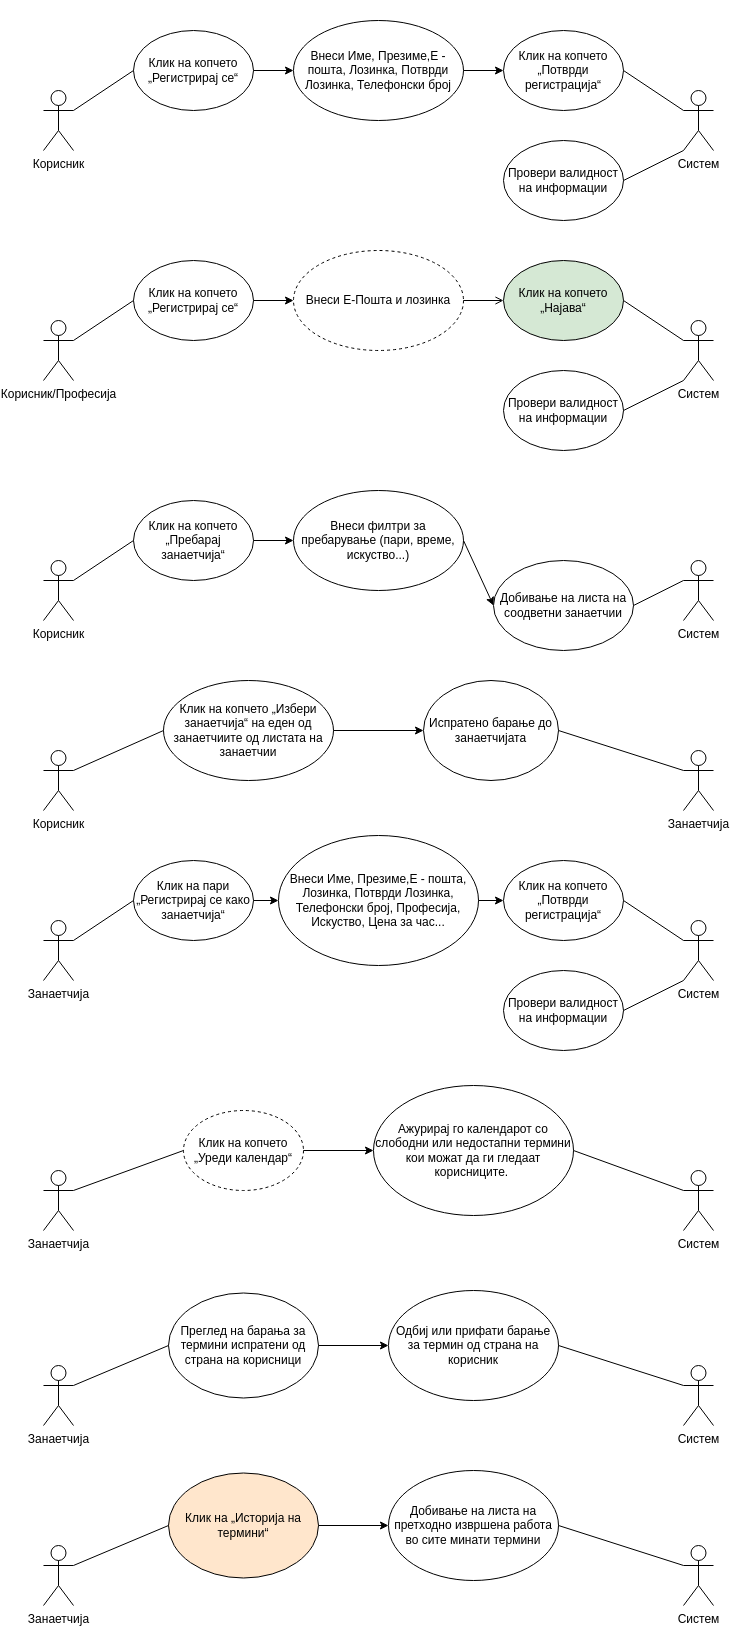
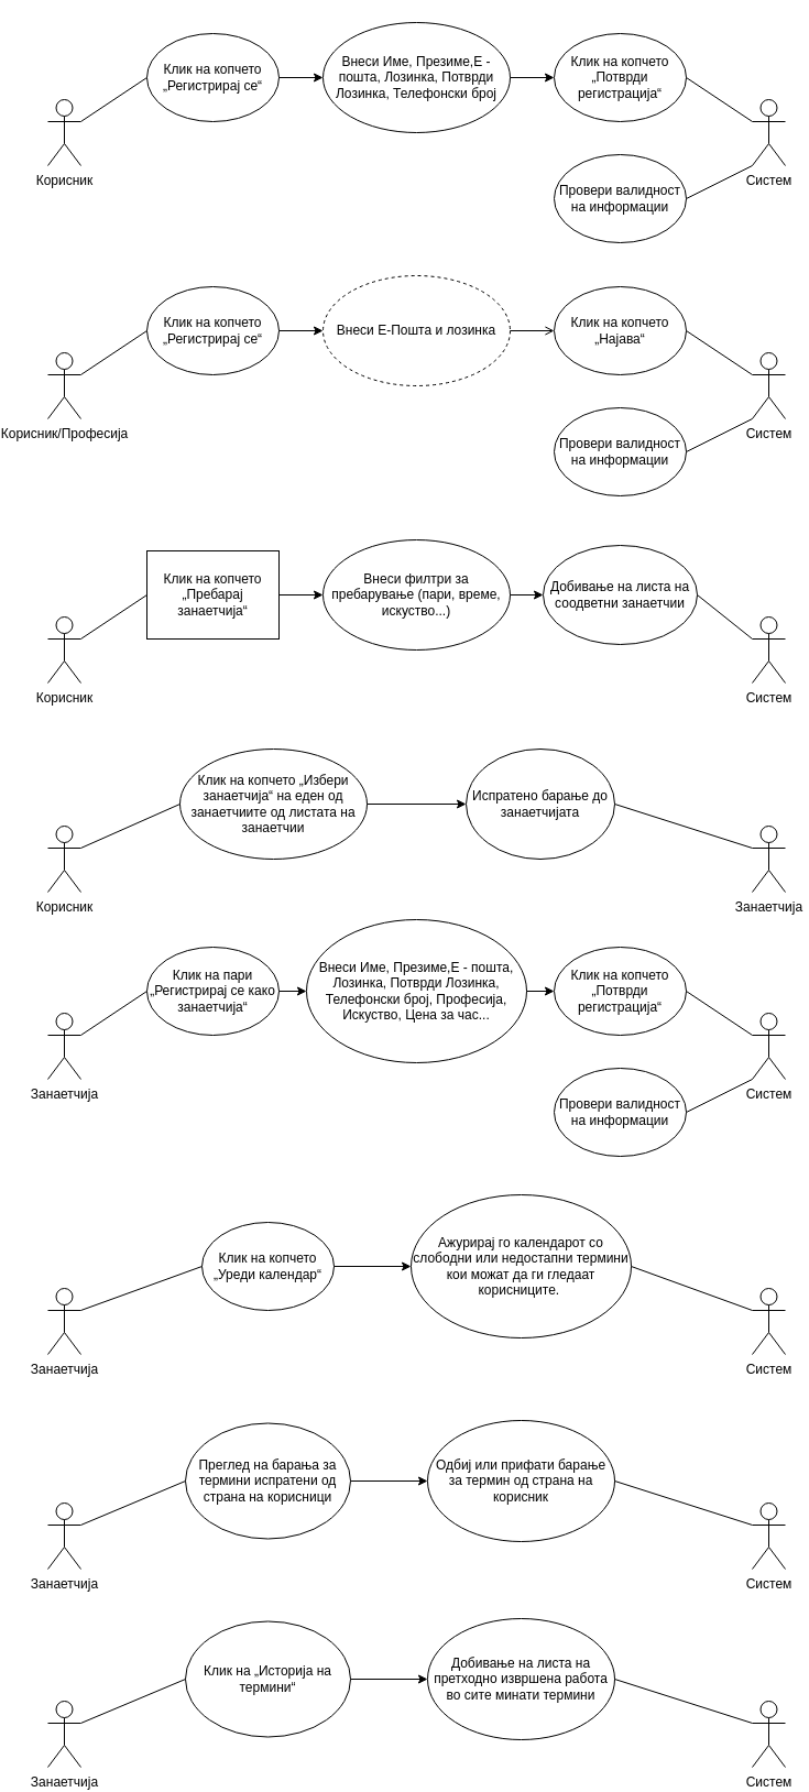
  <mxCell id="0" />
  <mxCell id="1" parent="0" />
  <mxCell id="2" value="Корисник" style="shape=umlActor;verticalLabelPosition=bottom;verticalAlign=top;html=1;outlineConnect=0;" parent="1" vertex="1"><mxGeometry x="20" y="90" width="30" height="60" as="geometry" /></mxCell>
  <mxCell id="3" value="Клик на копчето „Регистрирај се“" style="ellipse;whiteSpace=wrap;html=1;" parent="1" vertex="1"><mxGeometry x="110" y="30" width="120" height="80" as="geometry" /></mxCell>
  <mxCell id="4" value="Внеси Име, Презиме,Е - пошта, Лозинка, Потврди Лозинка, Телефонски број" style="ellipse;whiteSpace=wrap;html=1;" parent="1" vertex="1"><mxGeometry x="270" y="20" width="170" height="100" as="geometry" /></mxCell>
  <mxCell id="5" value="Клик на копчето „Потврди регистрација“" style="ellipse;whiteSpace=wrap;html=1;" parent="1" vertex="1"><mxGeometry x="480" y="30" width="120" height="80" as="geometry" /></mxCell>
  <mxCell id="6" value="Систем" style="shape=umlActor;verticalLabelPosition=bottom;verticalAlign=top;html=1;outlineConnect=0;" parent="1" vertex="1"><mxGeometry x="660" y="90" width="30" height="60" as="geometry" /></mxCell>
  <mxCell id="7" value="" style="endArrow=classic;html=1;rounded=0;exitX=1;exitY=0.5;exitDx=0;exitDy=0;entryX=0;entryY=0.5;entryDx=0;entryDy=0;" parent="1" source="3" target="4" edge="1"><mxGeometry width="50" height="50" relative="1" as="geometry"><mxPoint x="230" y="160" as="sourcePoint" /><mxPoint x="280" y="110" as="targetPoint" /></mxGeometry></mxCell>
  <mxCell id="8" value="" style="endArrow=classic;html=1;rounded=0;exitX=1;exitY=0.5;exitDx=0;exitDy=0;entryX=0;entryY=0.5;entryDx=0;entryDy=0;" parent="1" source="4" target="5" edge="1"><mxGeometry width="50" height="50" relative="1" as="geometry"><mxPoint x="310" y="240" as="sourcePoint" /><mxPoint x="360" y="190" as="targetPoint" /></mxGeometry></mxCell>
  <mxCell id="9" value="" style="endArrow=none;html=1;rounded=0;entryX=0;entryY=0.5;entryDx=0;entryDy=0;exitX=1;exitY=0.333;exitDx=0;exitDy=0;exitPerimeter=0;" parent="1" source="2" target="3" edge="1"><mxGeometry width="50" height="50" relative="1" as="geometry"><mxPoint x="310" y="280" as="sourcePoint" /><mxPoint x="360" y="230" as="targetPoint" /></mxGeometry></mxCell>
  <mxCell id="10" value="" style="endArrow=none;html=1;rounded=0;entryX=1;entryY=0.5;entryDx=0;entryDy=0;exitX=0;exitY=0.333;exitDx=0;exitDy=0;exitPerimeter=0;" parent="1" source="6" target="5" edge="1"><mxGeometry width="50" height="50" relative="1" as="geometry"><mxPoint x="310" y="280" as="sourcePoint" /><mxPoint x="360" y="230" as="targetPoint" /></mxGeometry></mxCell>
  <mxCell id="11" value="Корисник/Професија" style="shape=umlActor;verticalLabelPosition=bottom;verticalAlign=top;html=1;outlineConnect=0;" parent="1" vertex="1"><mxGeometry x="20" y="320" width="30" height="60" as="geometry" /></mxCell>
  <mxCell id="12" value="Клик на копчето „Регистрирај се“" style="ellipse;whiteSpace=wrap;html=1;" parent="1" vertex="1"><mxGeometry x="110" y="260" width="120" height="80" as="geometry" /></mxCell>
  <mxCell id="13" value="Внеси Е-Пошта и лозинка" style="ellipse;whiteSpace=wrap;html=1;dashed=1;" parent="1" vertex="1"><mxGeometry x="270" y="250" width="170" height="100" as="geometry" /></mxCell>
- <mxCell id="14" value="Клик на копчето „Најава“" style="ellipse;whiteSpace=wrap;html=1;fillColor=#d5e8d4;" parent="1" vertex="1"><mxGeometry x="480" y="260" width="120" height="80" as="geometry" /></mxCell>
+ <mxCell id="14" value="Клик на копчето „Најава“" style="ellipse;whiteSpace=wrap;html=1;" parent="1" vertex="1"><mxGeometry x="480" y="260" width="120" height="80" as="geometry" /></mxCell>
  <mxCell id="15" value="Систем" style="shape=umlActor;verticalLabelPosition=bottom;verticalAlign=top;html=1;outlineConnect=0;" parent="1" vertex="1"><mxGeometry x="660" y="320" width="30" height="60" as="geometry" /></mxCell>
  <mxCell id="16" value="" style="endArrow=classic;html=1;rounded=0;exitX=1;exitY=0.5;exitDx=0;exitDy=0;entryX=0;entryY=0.5;entryDx=0;entryDy=0;" parent="1" source="12" target="13" edge="1"><mxGeometry width="50" height="50" relative="1" as="geometry"><mxPoint x="230" y="390" as="sourcePoint" /><mxPoint x="280" y="340" as="targetPoint" /></mxGeometry></mxCell>
  <mxCell id="17" value="" style="endArrow=open;html=1;rounded=0;exitX=1;exitY=0.5;exitDx=0;exitDy=0;entryX=0;entryY=0.5;entryDx=0;entryDy=0;" parent="1" source="13" target="14" edge="1"><mxGeometry width="50" height="50" relative="1" as="geometry"><mxPoint x="310" y="470" as="sourcePoint" /><mxPoint x="360" y="420" as="targetPoint" /></mxGeometry></mxCell>
  <mxCell id="18" value="" style="endArrow=none;html=1;rounded=0;entryX=0;entryY=0.5;entryDx=0;entryDy=0;exitX=1;exitY=0.333;exitDx=0;exitDy=0;exitPerimeter=0;" parent="1" source="11" target="12" edge="1"><mxGeometry width="50" height="50" relative="1" as="geometry"><mxPoint x="310" y="510" as="sourcePoint" /><mxPoint x="360" y="460" as="targetPoint" /></mxGeometry></mxCell>
  <mxCell id="19" value="" style="endArrow=none;html=1;rounded=0;entryX=1;entryY=0.5;entryDx=0;entryDy=0;exitX=0;exitY=0.333;exitDx=0;exitDy=0;exitPerimeter=0;" parent="1" source="15" target="14" edge="1"><mxGeometry width="50" height="50" relative="1" as="geometry"><mxPoint x="310" y="510" as="sourcePoint" /><mxPoint x="360" y="460" as="targetPoint" /></mxGeometry></mxCell>
  <mxCell id="20" value="Провери валидност на информации" style="ellipse;whiteSpace=wrap;html=1;" parent="1" vertex="1"><mxGeometry x="480" y="140" width="120" height="80" as="geometry" /></mxCell>
  <mxCell id="21" value="" style="endArrow=none;html=1;rounded=0;entryX=0;entryY=1;entryDx=0;entryDy=0;entryPerimeter=0;exitX=1;exitY=0.5;exitDx=0;exitDy=0;" parent="1" source="20" target="6" edge="1"><mxGeometry width="50" height="50" relative="1" as="geometry"><mxPoint x="310" y="260" as="sourcePoint" /><mxPoint x="360" y="210" as="targetPoint" /></mxGeometry></mxCell>
  <mxCell id="22" value="Провери валидност на информации" style="ellipse;whiteSpace=wrap;html=1;" parent="1" vertex="1"><mxGeometry x="480" y="370" width="120" height="80" as="geometry" /></mxCell>
  <mxCell id="23" value="" style="endArrow=none;html=1;rounded=0;entryX=0;entryY=1;entryDx=0;entryDy=0;entryPerimeter=0;exitX=1;exitY=0.5;exitDx=0;exitDy=0;" parent="1" source="22" target="15" edge="1"><mxGeometry width="50" height="50" relative="1" as="geometry"><mxPoint x="310" y="300" as="sourcePoint" /><mxPoint x="360" y="250" as="targetPoint" /></mxGeometry></mxCell>
  <mxCell id="24" value="Корисник" style="shape=umlActor;verticalLabelPosition=bottom;verticalAlign=top;html=1;outlineConnect=0;" parent="1" vertex="1"><mxGeometry x="20" y="560" width="30" height="60" as="geometry" /></mxCell>
- <mxCell id="25" value="Клик на копчето „Пребарај занаетчија“" style="ellipse;whiteSpace=wrap;html=1;" parent="1" vertex="1"><mxGeometry x="110" y="500" width="120" height="80" as="geometry" /></mxCell>
+ <mxCell id="25" value="Клик на копчето „Пребарај занаетчија“" style="whiteSpace=wrap;html=1;rounded=0;" parent="1" vertex="1"><mxGeometry x="110" y="500" width="120" height="80" as="geometry" /></mxCell>
  <mxCell id="26" value="Внеси филтри за пребарување (пари, време, искуство...)" style="ellipse;whiteSpace=wrap;html=1;" parent="1" vertex="1"><mxGeometry x="270" y="490" width="170" height="100" as="geometry" /></mxCell>
- <mxCell id="27" value="Добивање на листа на соодветни занаетчии" style="ellipse;whiteSpace=wrap;html=1;" parent="1" vertex="1"><mxGeometry x="470" y="560" width="140" height="90" as="geometry" /></mxCell>
+ <mxCell id="27" value="Добивање на листа на соодветни занаетчии" style="ellipse;whiteSpace=wrap;html=1;" parent="1" vertex="1"><mxGeometry x="470" y="495" width="140" height="90" as="geometry" /></mxCell>
  <mxCell id="28" value="Систем" style="shape=umlActor;verticalLabelPosition=bottom;verticalAlign=top;html=1;outlineConnect=0;" parent="1" vertex="1"><mxGeometry x="660" y="560" width="30" height="60" as="geometry" /></mxCell>
  <mxCell id="29" value="" style="endArrow=classic;html=1;rounded=0;exitX=1;exitY=0.5;exitDx=0;exitDy=0;entryX=0;entryY=0.5;entryDx=0;entryDy=0;" parent="1" source="25" target="26" edge="1"><mxGeometry width="50" height="50" relative="1" as="geometry"><mxPoint x="230" y="630" as="sourcePoint" /><mxPoint x="280" y="580" as="targetPoint" /></mxGeometry></mxCell>
  <mxCell id="30" value="" style="endArrow=classic;html=1;rounded=0;exitX=1;exitY=0.5;exitDx=0;exitDy=0;entryX=0;entryY=0.5;entryDx=0;entryDy=0;" parent="1" source="26" target="27" edge="1"><mxGeometry width="50" height="50" relative="1" as="geometry"><mxPoint x="310" y="710" as="sourcePoint" /><mxPoint x="360" y="660" as="targetPoint" /></mxGeometry></mxCell>
  <mxCell id="31" value="" style="endArrow=none;html=1;rounded=0;entryX=0;entryY=0.5;entryDx=0;entryDy=0;exitX=1;exitY=0.333;exitDx=0;exitDy=0;exitPerimeter=0;" parent="1" source="24" target="25" edge="1"><mxGeometry width="50" height="50" relative="1" as="geometry"><mxPoint x="310" y="750" as="sourcePoint" /><mxPoint x="360" y="700" as="targetPoint" /></mxGeometry></mxCell>
  <mxCell id="32" value="" style="endArrow=none;html=1;rounded=0;entryX=1;entryY=0.5;entryDx=0;entryDy=0;exitX=0;exitY=0.333;exitDx=0;exitDy=0;exitPerimeter=0;" parent="1" source="28" target="27" edge="1"><mxGeometry width="50" height="50" relative="1" as="geometry"><mxPoint x="310" y="750" as="sourcePoint" /><mxPoint x="360" y="700" as="targetPoint" /></mxGeometry></mxCell>
  <mxCell id="33" value="Корисник" style="shape=umlActor;verticalLabelPosition=bottom;verticalAlign=top;html=1;outlineConnect=0;" parent="1" vertex="1"><mxGeometry x="20" y="750" width="30" height="60" as="geometry" /></mxCell>
  <mxCell id="34" value="Клик на копчето „Избери занаетчија“ на еден од занаетчиите од листата на занаетчии" style="ellipse;whiteSpace=wrap;html=1;" parent="1" vertex="1"><mxGeometry x="140" y="680" width="170" height="100" as="geometry" /></mxCell>
  <mxCell id="35" value="Испратено барање до занаетчијата" style="ellipse;whiteSpace=wrap;html=1;" parent="1" vertex="1"><mxGeometry x="400" y="680" width="135" height="100" as="geometry" /></mxCell>
  <mxCell id="36" value="Занаетчија" style="shape=umlActor;verticalLabelPosition=bottom;verticalAlign=top;html=1;outlineConnect=0;" parent="1" vertex="1"><mxGeometry x="660" y="750" width="30" height="60" as="geometry" /></mxCell>
  <mxCell id="37" value="" style="endArrow=classic;html=1;rounded=0;exitX=1;exitY=0.5;exitDx=0;exitDy=0;entryX=0;entryY=0.5;entryDx=0;entryDy=0;" parent="1" source="34" target="35" edge="1"><mxGeometry width="50" height="50" relative="1" as="geometry"><mxPoint x="230" y="820" as="sourcePoint" /><mxPoint x="280" y="770" as="targetPoint" /></mxGeometry></mxCell>
  <mxCell id="38" value="" style="endArrow=none;html=1;rounded=0;entryX=0;entryY=0.5;entryDx=0;entryDy=0;exitX=1;exitY=0.333;exitDx=0;exitDy=0;exitPerimeter=0;" parent="1" source="33" target="34" edge="1"><mxGeometry width="50" height="50" relative="1" as="geometry"><mxPoint x="310" y="940" as="sourcePoint" /><mxPoint x="360" y="890" as="targetPoint" /></mxGeometry></mxCell>
  <mxCell id="39" value="" style="endArrow=none;html=1;rounded=0;entryX=1;entryY=0.5;entryDx=0;entryDy=0;exitX=0;exitY=0.333;exitDx=0;exitDy=0;exitPerimeter=0;" parent="1" source="36" target="35" edge="1"><mxGeometry width="50" height="50" relative="1" as="geometry"><mxPoint x="310" y="940" as="sourcePoint" /><mxPoint x="610" y="730" as="targetPoint" /></mxGeometry></mxCell>
  <mxCell id="40" value="Занаетчија" style="shape=umlActor;verticalLabelPosition=bottom;verticalAlign=top;html=1;outlineConnect=0;" parent="1" vertex="1"><mxGeometry x="20" y="920" width="30" height="60" as="geometry" /></mxCell>
  <mxCell id="41" value="Клик на пари „Регистрирај се како занаетчија“" style="ellipse;whiteSpace=wrap;html=1;" parent="1" vertex="1"><mxGeometry x="110" y="860" width="120" height="80" as="geometry" /></mxCell>
  <mxCell id="42" value="Внеси Име, Презиме,Е - пошта, Лозинка, Потврди Лозинка, Телефонски број, Професија, Искуство, Цена за час..." style="ellipse;whiteSpace=wrap;html=1;" parent="1" vertex="1"><mxGeometry x="255" y="835" width="200" height="130" as="geometry" /></mxCell>
  <mxCell id="43" value="Клик на копчето „Потврди регистрација“" style="ellipse;whiteSpace=wrap;html=1;" parent="1" vertex="1"><mxGeometry x="480" y="860" width="120" height="80" as="geometry" /></mxCell>
  <mxCell id="44" value="Систем" style="shape=umlActor;verticalLabelPosition=bottom;verticalAlign=top;html=1;outlineConnect=0;" parent="1" vertex="1"><mxGeometry x="660" y="920" width="30" height="60" as="geometry" /></mxCell>
  <mxCell id="45" value="" style="endArrow=classic;html=1;rounded=0;exitX=1;exitY=0.5;exitDx=0;exitDy=0;entryX=0;entryY=0.5;entryDx=0;entryDy=0;" parent="1" source="41" target="42" edge="1"><mxGeometry width="50" height="50" relative="1" as="geometry"><mxPoint x="230" y="990" as="sourcePoint" /><mxPoint x="280" y="940" as="targetPoint" /></mxGeometry></mxCell>
  <mxCell id="46" value="" style="endArrow=classic;html=1;rounded=0;exitX=1;exitY=0.5;exitDx=0;exitDy=0;entryX=0;entryY=0.5;entryDx=0;entryDy=0;" parent="1" source="42" target="43" edge="1"><mxGeometry width="50" height="50" relative="1" as="geometry"><mxPoint x="310" y="1070" as="sourcePoint" /><mxPoint x="360" y="1020" as="targetPoint" /></mxGeometry></mxCell>
  <mxCell id="47" value="" style="endArrow=none;html=1;rounded=0;entryX=0;entryY=0.5;entryDx=0;entryDy=0;exitX=1;exitY=0.333;exitDx=0;exitDy=0;exitPerimeter=0;" parent="1" source="40" target="41" edge="1"><mxGeometry width="50" height="50" relative="1" as="geometry"><mxPoint x="310" y="1110" as="sourcePoint" /><mxPoint x="360" y="1060" as="targetPoint" /></mxGeometry></mxCell>
  <mxCell id="48" value="" style="endArrow=none;html=1;rounded=0;entryX=1;entryY=0.5;entryDx=0;entryDy=0;exitX=0;exitY=0.333;exitDx=0;exitDy=0;exitPerimeter=0;" parent="1" source="44" target="43" edge="1"><mxGeometry width="50" height="50" relative="1" as="geometry"><mxPoint x="310" y="1110" as="sourcePoint" /><mxPoint x="360" y="1060" as="targetPoint" /></mxGeometry></mxCell>
  <mxCell id="49" value="Провери валидност на информации" style="ellipse;whiteSpace=wrap;html=1;" parent="1" vertex="1"><mxGeometry x="480" y="970" width="120" height="80" as="geometry" /></mxCell>
  <mxCell id="50" value="" style="endArrow=none;html=1;rounded=0;entryX=0;entryY=1;entryDx=0;entryDy=0;entryPerimeter=0;exitX=1;exitY=0.5;exitDx=0;exitDy=0;" parent="1" source="49" target="44" edge="1"><mxGeometry width="50" height="50" relative="1" as="geometry"><mxPoint x="310" y="1090" as="sourcePoint" /><mxPoint x="360" y="1040" as="targetPoint" /></mxGeometry></mxCell>
  <mxCell id="51" value="Занаетчија" style="shape=umlActor;verticalLabelPosition=bottom;verticalAlign=top;html=1;outlineConnect=0;" parent="1" vertex="1"><mxGeometry x="20" y="1170" width="30" height="60" as="geometry" /></mxCell>
- <mxCell id="52" value="Клик на копчето „Уреди календар“" style="ellipse;whiteSpace=wrap;html=1;dashed=1;" parent="1" vertex="1"><mxGeometry x="160" y="1110" width="120" height="80" as="geometry" /></mxCell>
+ <mxCell id="52" value="Клик на копчето „Уреди календар“" style="ellipse;whiteSpace=wrap;html=1;" parent="1" vertex="1"><mxGeometry x="160" y="1110" width="120" height="80" as="geometry" /></mxCell>
  <mxCell id="53" value="Ажурирај го календарот со слободни или недостапни термини кои можат да ги гледаат корисниците.&amp;nbsp;" style="ellipse;whiteSpace=wrap;html=1;" parent="1" vertex="1"><mxGeometry x="350" y="1085" width="200" height="130" as="geometry" /></mxCell>
  <mxCell id="54" value="Систем" style="shape=umlActor;verticalLabelPosition=bottom;verticalAlign=top;html=1;outlineConnect=0;" parent="1" vertex="1"><mxGeometry x="660" y="1170" width="30" height="60" as="geometry" /></mxCell>
  <mxCell id="55" value="" style="endArrow=classic;html=1;rounded=0;exitX=1;exitY=0.5;exitDx=0;exitDy=0;entryX=0;entryY=0.5;entryDx=0;entryDy=0;" parent="1" source="52" target="53" edge="1"><mxGeometry width="50" height="50" relative="1" as="geometry"><mxPoint x="230" y="1240" as="sourcePoint" /><mxPoint x="310" y="1150" as="targetPoint" /></mxGeometry></mxCell>
  <mxCell id="56" value="" style="endArrow=none;html=1;rounded=0;entryX=0;entryY=0.5;entryDx=0;entryDy=0;exitX=1;exitY=0.333;exitDx=0;exitDy=0;exitPerimeter=0;" parent="1" source="51" target="52" edge="1"><mxGeometry width="50" height="50" relative="1" as="geometry"><mxPoint x="310" y="1360" as="sourcePoint" /><mxPoint x="360" y="1310" as="targetPoint" /></mxGeometry></mxCell>
  <mxCell id="57" value="" style="endArrow=none;html=1;rounded=0;exitX=0;exitY=0.333;exitDx=0;exitDy=0;exitPerimeter=0;entryX=1;entryY=0.5;entryDx=0;entryDy=0;" parent="1" source="54" target="53" edge="1"><mxGeometry width="50" height="50" relative="1" as="geometry"><mxPoint x="310" y="1360" as="sourcePoint" /><mxPoint x="580" y="1130" as="targetPoint" /></mxGeometry></mxCell>
  <mxCell id="58" value="Занаетчија" style="shape=umlActor;verticalLabelPosition=bottom;verticalAlign=top;html=1;outlineConnect=0;" parent="1" vertex="1"><mxGeometry x="20" y="1365" width="30" height="60" as="geometry" /></mxCell>
  <mxCell id="59" value="Преглед на барања за термини испратени од страна на корисници" style="ellipse;whiteSpace=wrap;html=1;" parent="1" vertex="1"><mxGeometry x="145" y="1292.5" width="150" height="105" as="geometry" /></mxCell>
  <mxCell id="60" value="Одбиј или прифати барање за термин од страна на корисник" style="ellipse;whiteSpace=wrap;html=1;" parent="1" vertex="1"><mxGeometry x="365" y="1290" width="170" height="110" as="geometry" /></mxCell>
  <mxCell id="61" value="Систем" style="shape=umlActor;verticalLabelPosition=bottom;verticalAlign=top;html=1;outlineConnect=0;" parent="1" vertex="1"><mxGeometry x="660" y="1365" width="30" height="60" as="geometry" /></mxCell>
  <mxCell id="62" value="" style="endArrow=classic;html=1;rounded=0;exitX=1;exitY=0.5;exitDx=0;exitDy=0;entryX=0;entryY=0.5;entryDx=0;entryDy=0;" parent="1" source="59" target="60" edge="1"><mxGeometry width="50" height="50" relative="1" as="geometry"><mxPoint x="230" y="1435" as="sourcePoint" /><mxPoint x="310" y="1345" as="targetPoint" /></mxGeometry></mxCell>
  <mxCell id="63" value="" style="endArrow=none;html=1;rounded=0;entryX=0;entryY=0.5;entryDx=0;entryDy=0;exitX=1;exitY=0.333;exitDx=0;exitDy=0;exitPerimeter=0;" parent="1" source="58" target="59" edge="1"><mxGeometry width="50" height="50" relative="1" as="geometry"><mxPoint x="310" y="1555" as="sourcePoint" /><mxPoint x="360" y="1505" as="targetPoint" /></mxGeometry></mxCell>
  <mxCell id="64" value="" style="endArrow=none;html=1;rounded=0;exitX=0;exitY=0.333;exitDx=0;exitDy=0;exitPerimeter=0;entryX=1;entryY=0.5;entryDx=0;entryDy=0;" parent="1" source="61" target="60" edge="1"><mxGeometry width="50" height="50" relative="1" as="geometry"><mxPoint x="310" y="1555" as="sourcePoint" /><mxPoint x="580" y="1325" as="targetPoint" /></mxGeometry></mxCell>
  <mxCell id="65" value="Занаетчија" style="shape=umlActor;verticalLabelPosition=bottom;verticalAlign=top;html=1;outlineConnect=0;" parent="1" vertex="1"><mxGeometry x="20" y="1545" width="30" height="60" as="geometry" /></mxCell>
- <mxCell id="66" value="Клик на „Историја на термини“" style="ellipse;whiteSpace=wrap;html=1;fillColor=#ffe6cc;" parent="1" vertex="1"><mxGeometry x="145" y="1472.5" width="150" height="105" as="geometry" /></mxCell>
+ <mxCell id="66" value="Клик на „Историја на термини“" style="ellipse;whiteSpace=wrap;html=1;" parent="1" vertex="1"><mxGeometry x="145" y="1472.5" width="150" height="105" as="geometry" /></mxCell>
  <mxCell id="67" value="Добивање на листа на претходно извршена работа во сите минати термини" style="ellipse;whiteSpace=wrap;html=1;" parent="1" vertex="1"><mxGeometry x="365" y="1470" width="170" height="110" as="geometry" /></mxCell>
  <mxCell id="68" value="Систем" style="shape=umlActor;verticalLabelPosition=bottom;verticalAlign=top;html=1;outlineConnect=0;" parent="1" vertex="1"><mxGeometry x="660" y="1545" width="30" height="60" as="geometry" /></mxCell>
  <mxCell id="69" value="" style="endArrow=classic;html=1;rounded=0;exitX=1;exitY=0.5;exitDx=0;exitDy=0;entryX=0;entryY=0.5;entryDx=0;entryDy=0;" parent="1" source="66" target="67" edge="1"><mxGeometry width="50" height="50" relative="1" as="geometry"><mxPoint x="230" y="1615" as="sourcePoint" /><mxPoint x="310" y="1525" as="targetPoint" /></mxGeometry></mxCell>
  <mxCell id="70" value="" style="endArrow=none;html=1;rounded=0;entryX=0;entryY=0.5;entryDx=0;entryDy=0;exitX=1;exitY=0.333;exitDx=0;exitDy=0;exitPerimeter=0;" parent="1" source="65" target="66" edge="1"><mxGeometry width="50" height="50" relative="1" as="geometry"><mxPoint x="310" y="1735" as="sourcePoint" /><mxPoint x="360" y="1685" as="targetPoint" /></mxGeometry></mxCell>
  <mxCell id="71" value="" style="endArrow=none;html=1;rounded=0;exitX=0;exitY=0.333;exitDx=0;exitDy=0;exitPerimeter=0;entryX=1;entryY=0.5;entryDx=0;entryDy=0;" parent="1" source="68" target="67" edge="1"><mxGeometry width="50" height="50" relative="1" as="geometry"><mxPoint x="310" y="1735" as="sourcePoint" /><mxPoint x="580" y="1505" as="targetPoint" /></mxGeometry></mxCell>
